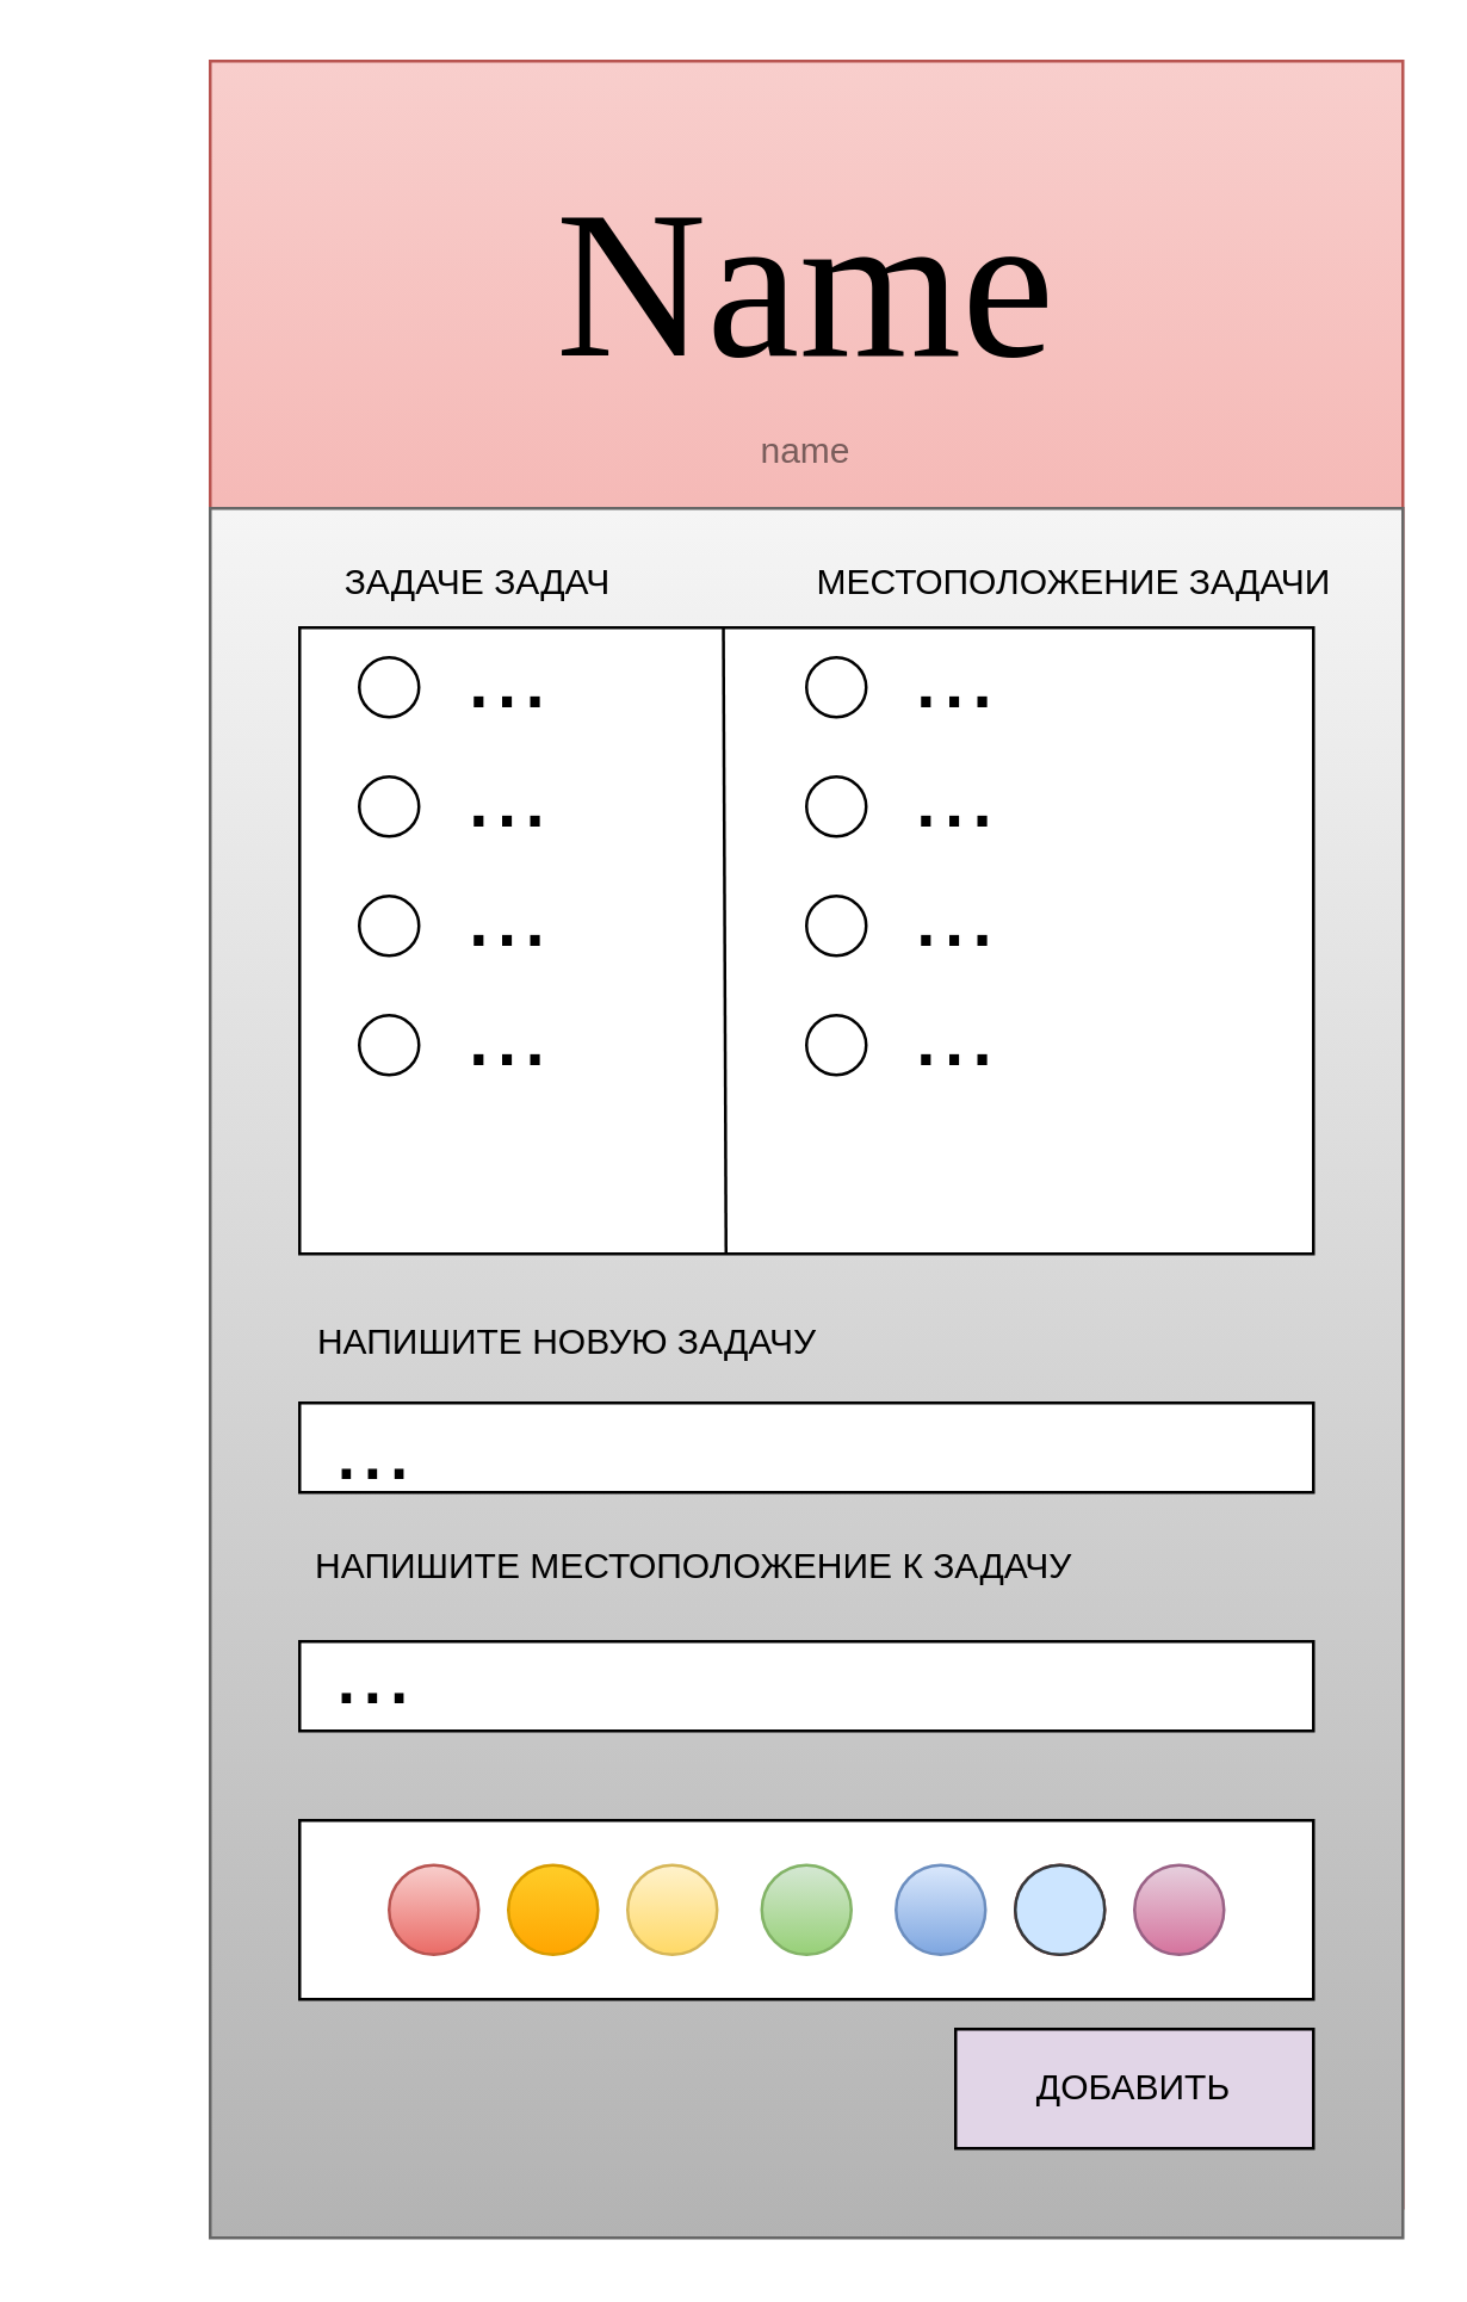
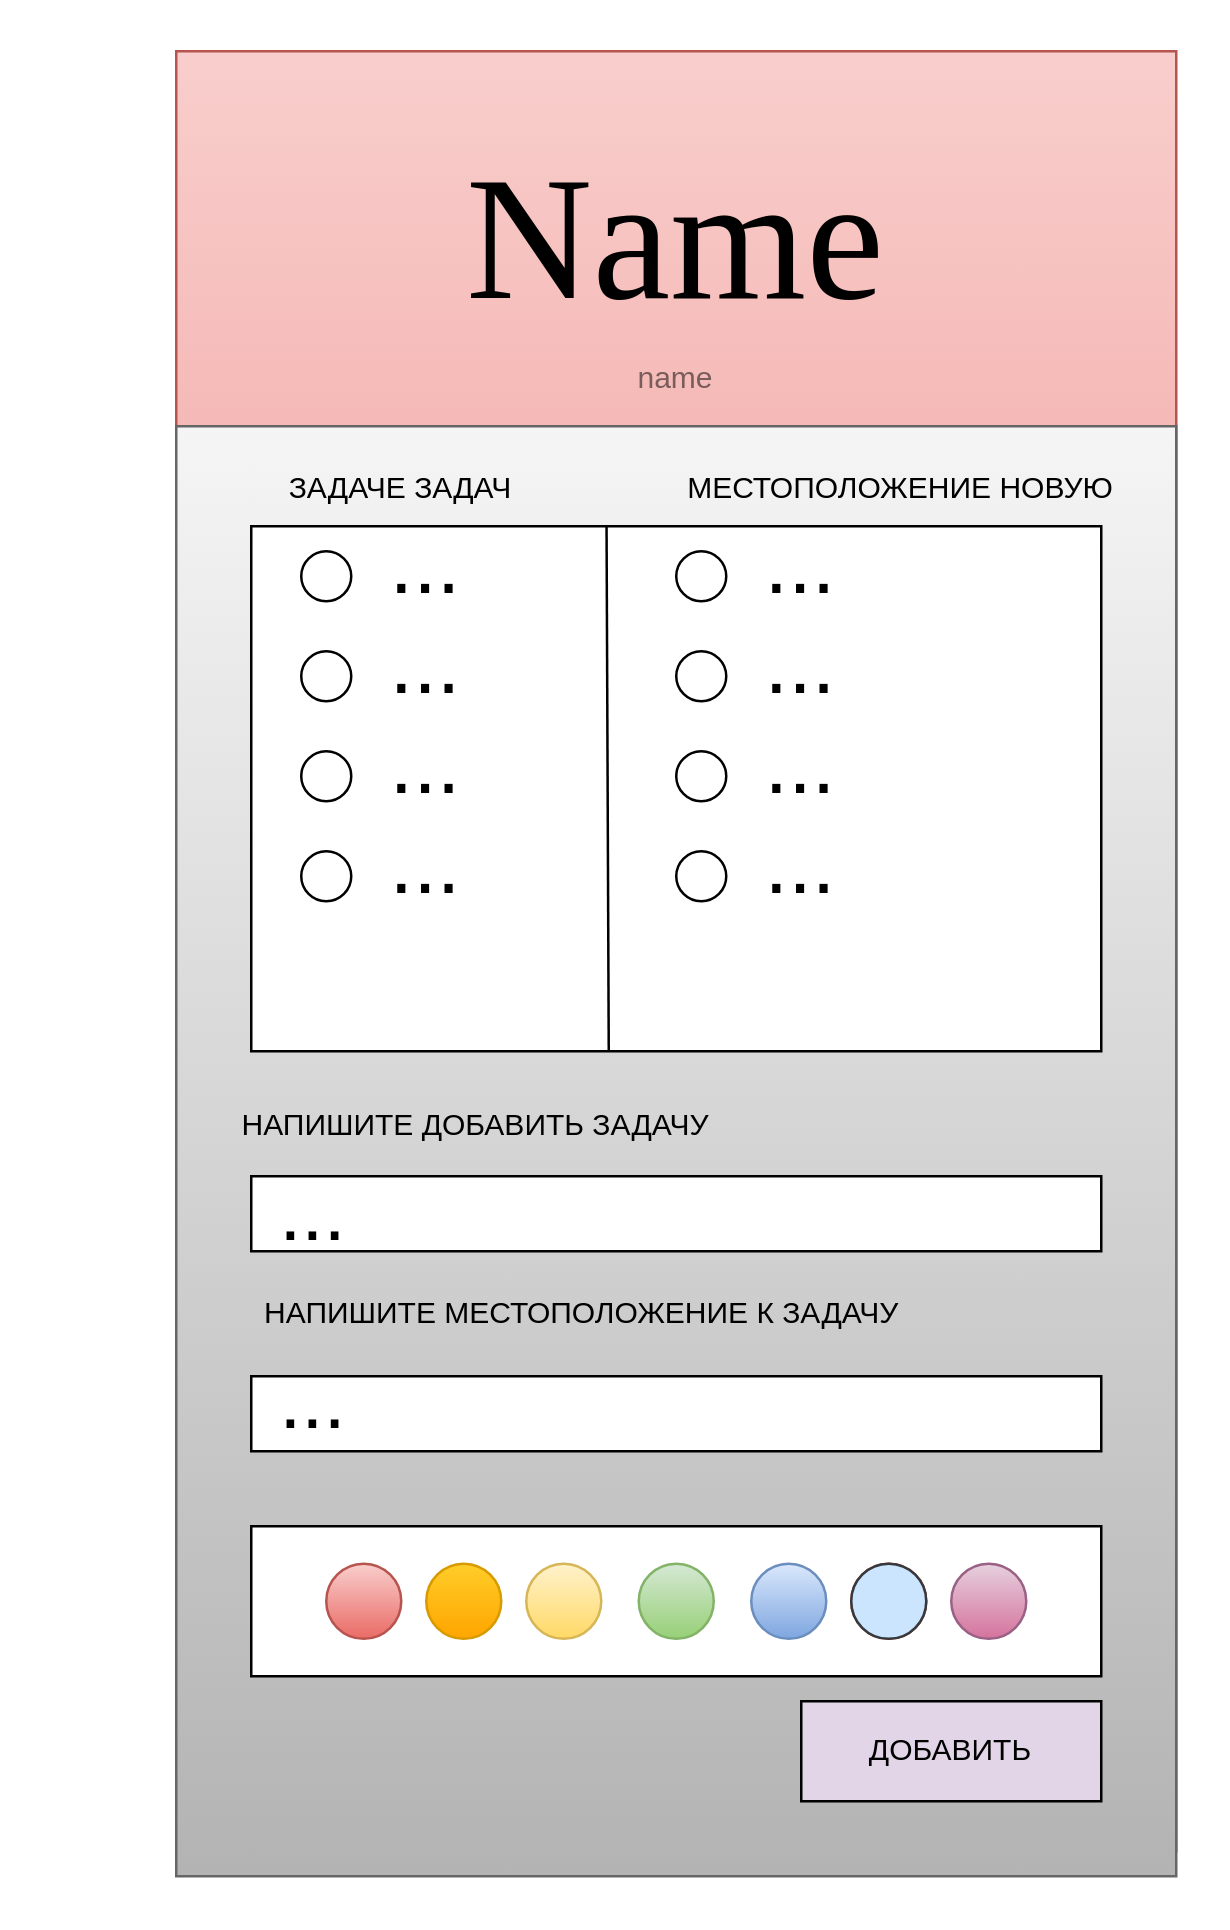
  <mxCell id="0" />
  <mxCell id="1" parent="0" />
  <mxCell id="2" value="" style="rounded=0;whiteSpace=wrap;html=1;fillColor=#f8cecc;strokeColor=#b85450;gradientColor=#ea6b66;" vertex="1" parent="1"><mxGeometry x="70" y="20" width="400" height="720" as="geometry" /></mxCell>
  <mxCell id="3" value="" style="rounded=0;whiteSpace=wrap;html=1;fillColor=#f5f5f5;gradientColor=#b3b3b3;strokeColor=#666666;" vertex="1" parent="1"><mxGeometry x="70" y="170" width="400" height="580" as="geometry" /></mxCell>
  <mxCell id="4" value="&lt;font face=&quot;Georgia&quot;&gt;&lt;span style=&quot;font-size: 70px;&quot;&gt;Name&lt;/span&gt;&lt;/font&gt;" style="text;html=1;align=center;verticalAlign=middle;whiteSpace=wrap;rounded=0;shadow=1;glass=0;" vertex="1" parent="1"><mxGeometry x="125" y="40" width="290" height="110" as="geometry" /></mxCell>
  <mxCell id="5" value="name" style="text;html=1;align=center;verticalAlign=middle;whiteSpace=wrap;rounded=0;glass=0;opacity=0;fillColor=default;textOpacity=50;" vertex="1" parent="1"><mxGeometry x="155" y="120" width="230" height="62" as="geometry" /></mxCell>
  <mxCell id="6" value="" style="rounded=0;whiteSpace=wrap;html=1;" vertex="1" parent="1"><mxGeometry x="100" y="210" width="340" height="210" as="geometry" /></mxCell>
  <mxCell id="7" value="" style="ellipse;whiteSpace=wrap;html=1;" vertex="1" parent="1"><mxGeometry x="120" y="220" width="20" height="20" as="geometry" /></mxCell>
  <mxCell id="8" value="&lt;font style=&quot;font-size: 34px;&quot;&gt;...&lt;/font&gt;" style="text;html=1;align=center;verticalAlign=middle;whiteSpace=wrap;rounded=0;" vertex="1" parent="1"><mxGeometry x="140" y="210" width="60" height="30" as="geometry" /></mxCell>
  <mxCell id="9" value="" style="rounded=0;whiteSpace=wrap;html=1;" vertex="1" parent="1"><mxGeometry x="100" y="470" width="340" height="30" as="geometry" /></mxCell>
- <mxCell id="10" value="НАПИШИТЕ НОВУЮ ЗАДАЧУ" style="text;html=1;align=center;verticalAlign=middle;whiteSpace=wrap;rounded=0;" vertex="1" parent="1"><mxGeometry x="20" y="430" width="340" height="40" as="geometry" /></mxCell>
+ <mxCell id="10" value="НАПИШИТЕ ДОБАВИТЬ ЗАДАЧУ" style="text;html=1;align=center;verticalAlign=middle;whiteSpace=wrap;rounded=0;" vertex="1" parent="1"><mxGeometry x="20" y="430" width="340" height="40" as="geometry" /></mxCell>
  <mxCell id="11" value="ДОБАВИТЬ" style="rounded=0;whiteSpace=wrap;html=1;fillColor=#e1d5e7;" vertex="1" parent="1"><mxGeometry x="320" y="680" width="120" height="40" as="geometry" /></mxCell>
  <mxCell id="12" value="ЗАДАЧЕ ЗАДАЧ" style="text;html=1;align=center;verticalAlign=middle;whiteSpace=wrap;rounded=0;" vertex="1" parent="1"><mxGeometry x="100" y="180" width="120" height="30" as="geometry" /></mxCell>
  <mxCell id="13" value="" style="rounded=0;whiteSpace=wrap;html=1;" vertex="1" parent="1"><mxGeometry x="100" y="610" width="340" height="60" as="geometry" /></mxCell>
  <mxCell id="14" value="" style="ellipse;whiteSpace=wrap;html=1;fillColor=#f8cecc;strokeColor=#b85450;gradientColor=#ea6b66;" vertex="1" parent="1"><mxGeometry x="130" y="625" width="30" height="30" as="geometry" /></mxCell>
  <mxCell id="15" value="" style="ellipse;whiteSpace=wrap;html=1;fillColor=#ffcd28;strokeColor=#d79b00;gradientColor=#ffa500;" vertex="1" parent="1"><mxGeometry x="170" y="625" width="30" height="30" as="geometry" /></mxCell>
  <mxCell id="16" value="" style="ellipse;whiteSpace=wrap;html=1;fillColor=#fff2cc;strokeColor=#d6b656;gradientColor=#ffd966;" vertex="1" parent="1"><mxGeometry x="210" y="625" width="30" height="30" as="geometry" /></mxCell>
  <mxCell id="17" value="" style="ellipse;whiteSpace=wrap;html=1;fillColor=#d5e8d4;strokeColor=#82b366;gradientColor=#97d077;" vertex="1" parent="1"><mxGeometry x="255" y="625" width="30" height="30" as="geometry" /></mxCell>
  <mxCell id="18" value="" style="ellipse;whiteSpace=wrap;html=1;fillColor=#dae8fc;strokeColor=#6c8ebf;gradientColor=#7ea6e0;" vertex="1" parent="1"><mxGeometry x="300" y="625" width="30" height="30" as="geometry" /></mxCell>
  <mxCell id="19" value="" style="ellipse;whiteSpace=wrap;html=1;fillColor=#fad9d5;strokeColor=#ae4132;" vertex="1" parent="1"><mxGeometry x="340" y="625" width="30" height="30" as="geometry" /></mxCell>
  <mxCell id="20" value="" style="ellipse;whiteSpace=wrap;html=1;fillColor=#cce5ff;strokeColor=#36393d;" vertex="1" parent="1"><mxGeometry x="340" y="625" width="30" height="30" as="geometry" /></mxCell>
  <mxCell id="21" value="" style="ellipse;whiteSpace=wrap;html=1;fillColor=#e6d0de;strokeColor=#996185;gradientColor=#d5739d;" vertex="1" parent="1"><mxGeometry x="380" y="625" width="30" height="30" as="geometry" /></mxCell>
  <mxCell id="22" value="" style="ellipse;whiteSpace=wrap;html=1;" vertex="1" parent="1"><mxGeometry x="120" y="260" width="20" height="20" as="geometry" /></mxCell>
  <mxCell id="23" value="&lt;font style=&quot;font-size: 34px;&quot;&gt;...&lt;/font&gt;" style="text;html=1;align=center;verticalAlign=middle;whiteSpace=wrap;rounded=0;" vertex="1" parent="1"><mxGeometry x="140" y="250" width="60" height="30" as="geometry" /></mxCell>
  <mxCell id="24" value="" style="ellipse;whiteSpace=wrap;html=1;" vertex="1" parent="1"><mxGeometry x="120" y="300" width="20" height="20" as="geometry" /></mxCell>
  <mxCell id="25" value="&lt;font style=&quot;font-size: 34px;&quot;&gt;...&lt;/font&gt;" style="text;html=1;align=center;verticalAlign=middle;whiteSpace=wrap;rounded=0;" vertex="1" parent="1"><mxGeometry x="140" y="290" width="60" height="30" as="geometry" /></mxCell>
  <mxCell id="26" value="" style="ellipse;whiteSpace=wrap;html=1;" vertex="1" parent="1"><mxGeometry x="120" y="340" width="20" height="20" as="geometry" /></mxCell>
  <mxCell id="27" value="&lt;font style=&quot;font-size: 34px;&quot;&gt;...&lt;/font&gt;" style="text;html=1;align=center;verticalAlign=middle;whiteSpace=wrap;rounded=0;" vertex="1" parent="1"><mxGeometry x="140" y="330" width="60" height="30" as="geometry" /></mxCell>
  <mxCell id="28" value="&lt;font style=&quot;font-size: 32px;&quot;&gt;...&lt;/font&gt;" style="text;html=1;align=center;verticalAlign=middle;whiteSpace=wrap;rounded=0;" vertex="1" parent="1"><mxGeometry x="95" y="470" width="60" height="30" as="geometry" /></mxCell>
- <mxCell id="29" value="МЕСТОПОЛОЖЕНИЕ ЗАДАЧИ" style="text;html=1;align=center;verticalAlign=middle;whiteSpace=wrap;rounded=0;" vertex="1" parent="1"><mxGeometry x="270" y="180" width="180" height="30" as="geometry" /></mxCell>
+ <mxCell id="29" value="МЕСТОПОЛОЖЕНИЕ НОВУЮ" style="text;html=1;align=center;verticalAlign=middle;whiteSpace=wrap;rounded=0;" vertex="1" parent="1"><mxGeometry x="270" y="180" width="180" height="30" as="geometry" /></mxCell>
  <mxCell id="30" value="" style="ellipse;whiteSpace=wrap;html=1;" vertex="1" parent="1"><mxGeometry x="270" y="220" width="20" height="20" as="geometry" /></mxCell>
  <mxCell id="31" value="&lt;font style=&quot;font-size: 34px;&quot;&gt;...&lt;/font&gt;" style="text;html=1;align=center;verticalAlign=middle;whiteSpace=wrap;rounded=0;" vertex="1" parent="1"><mxGeometry x="290" y="210" width="60" height="30" as="geometry" /></mxCell>
  <mxCell id="32" value="" style="ellipse;whiteSpace=wrap;html=1;" vertex="1" parent="1"><mxGeometry x="270" y="260" width="20" height="20" as="geometry" /></mxCell>
  <mxCell id="33" value="&lt;font style=&quot;font-size: 34px;&quot;&gt;...&lt;/font&gt;" style="text;html=1;align=center;verticalAlign=middle;whiteSpace=wrap;rounded=0;" vertex="1" parent="1"><mxGeometry x="290" y="250" width="60" height="30" as="geometry" /></mxCell>
  <mxCell id="34" value="" style="ellipse;whiteSpace=wrap;html=1;" vertex="1" parent="1"><mxGeometry x="270" y="300" width="20" height="20" as="geometry" /></mxCell>
  <mxCell id="35" value="&lt;font style=&quot;font-size: 34px;&quot;&gt;...&lt;/font&gt;" style="text;html=1;align=center;verticalAlign=middle;whiteSpace=wrap;rounded=0;" vertex="1" parent="1"><mxGeometry x="290" y="290" width="60" height="30" as="geometry" /></mxCell>
  <mxCell id="36" value="" style="ellipse;whiteSpace=wrap;html=1;" vertex="1" parent="1"><mxGeometry x="270" y="340" width="20" height="20" as="geometry" /></mxCell>
  <mxCell id="37" value="&lt;font style=&quot;font-size: 34px;&quot;&gt;...&lt;/font&gt;" style="text;html=1;align=center;verticalAlign=middle;whiteSpace=wrap;rounded=0;" vertex="1" parent="1"><mxGeometry x="290" y="330" width="60" height="30" as="geometry" /></mxCell>
  <mxCell id="38" value="" style="rounded=0;whiteSpace=wrap;html=1;" vertex="1" parent="1"><mxGeometry x="100" y="550" width="340" height="30" as="geometry" /></mxCell>
  <mxCell id="39" value="&lt;font style=&quot;font-size: 32px;&quot;&gt;...&lt;/font&gt;" style="text;html=1;align=center;verticalAlign=middle;whiteSpace=wrap;rounded=0;" vertex="1" parent="1"><mxGeometry x="95" y="545" width="60" height="30" as="geometry" /></mxCell>
  <mxCell id="40" value="НАПИШИТЕ МЕСТОПОЛОЖЕНИЕ К ЗАДАЧУ" style="text;html=1;align=center;verticalAlign=middle;whiteSpace=wrap;rounded=0;" vertex="1" parent="1"><mxGeometry x="95" y="510" width="275" height="30" as="geometry" /></mxCell>
  <mxCell id="41" value="" style="endArrow=none;html=1;rounded=0;entryX=0.418;entryY=0;entryDx=0;entryDy=0;entryPerimeter=0;" edge="1" parent="1" target="6"><mxGeometry width="50" height="50" relative="1" as="geometry"><mxPoint x="243" y="420" as="sourcePoint" /><mxPoint x="240" y="220" as="targetPoint" /></mxGeometry></mxCell>
